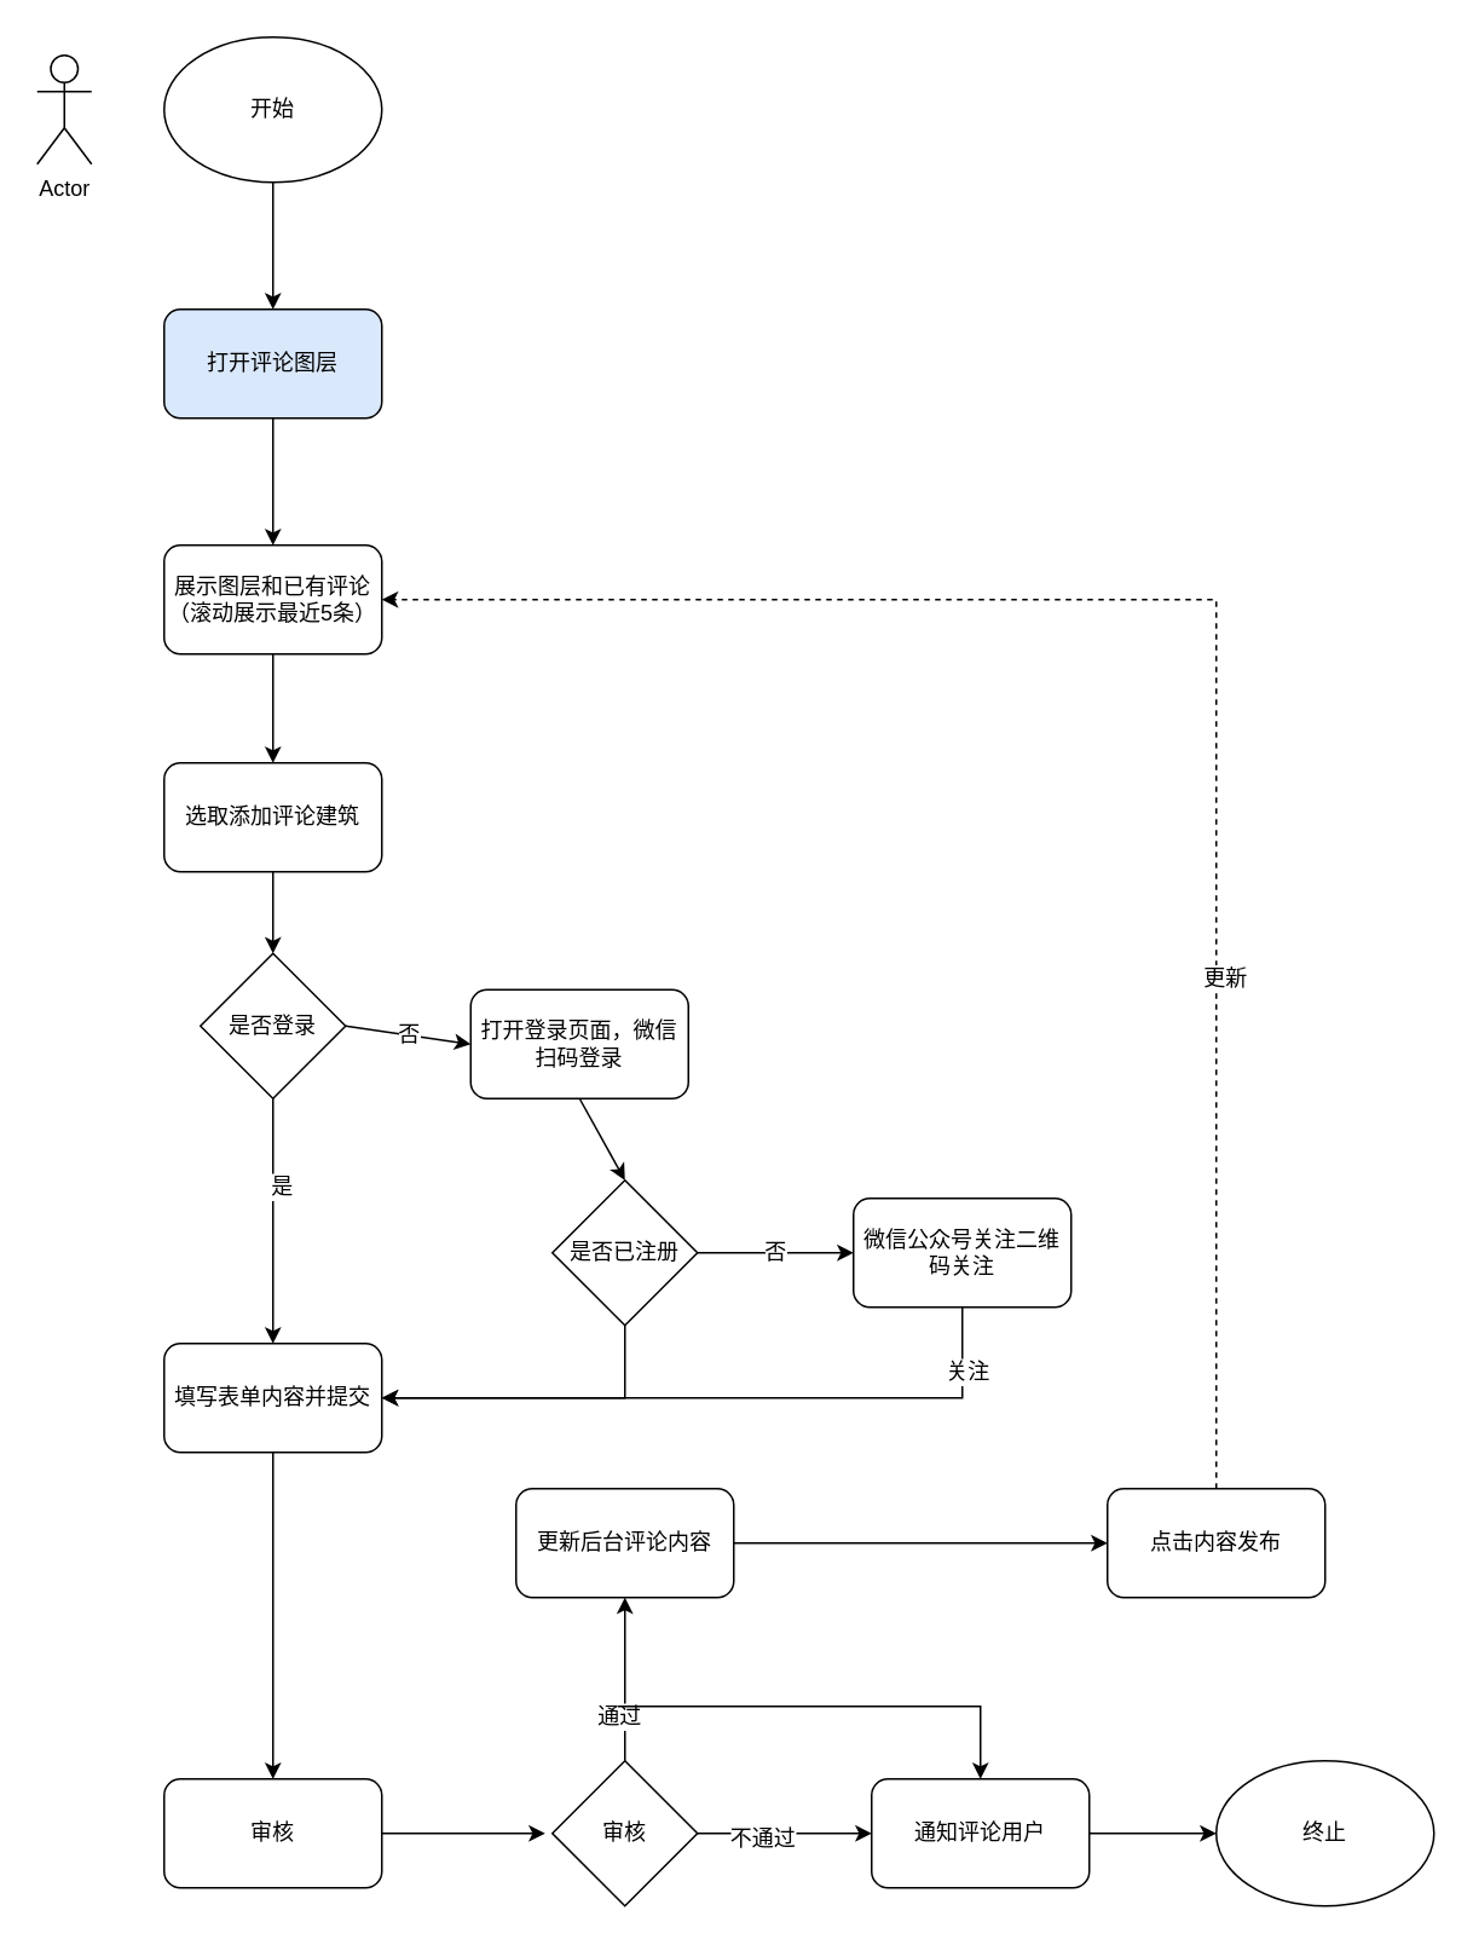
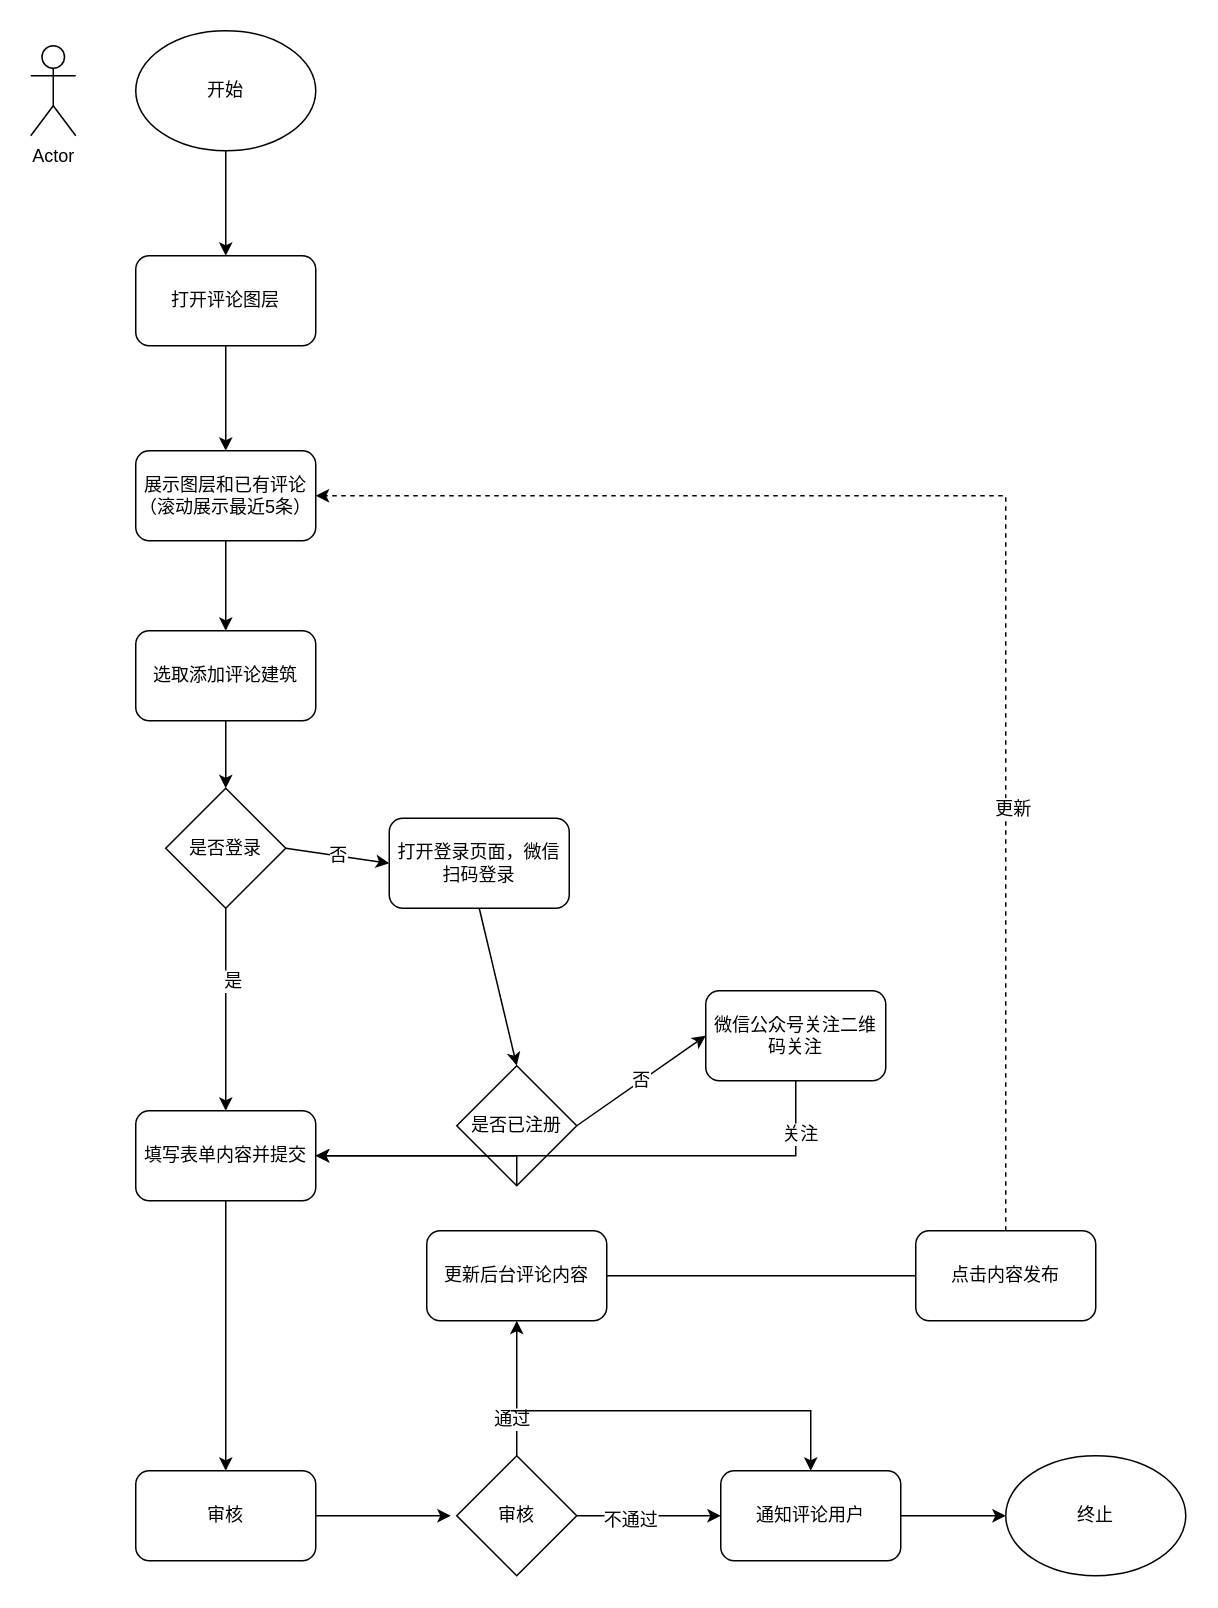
  <mxCell id="0" />
  <mxCell id="1" parent="0" />
  <mxCell id="2" value="开始" style="ellipse;whiteSpace=wrap;html=1;fontSize=12;" vertex="1" parent="1"><mxGeometry x="90" y="20" width="120" height="80" as="geometry" /></mxCell>
- <mxCell id="3" value="打开评论图层" style="rounded=1;whiteSpace=wrap;html=1;fontSize=12;fillColor=#dae8fc;" vertex="1" parent="1"><mxGeometry x="90" y="170" width="120" height="60" as="geometry" /></mxCell>
+ <mxCell id="3" value="打开评论图层" style="rounded=1;whiteSpace=wrap;html=1;fontSize=12;" vertex="1" parent="1"><mxGeometry x="90" y="170" width="120" height="60" as="geometry" /></mxCell>
  <mxCell id="4" value="Actor" style="shape=umlActor;verticalLabelPosition=bottom;verticalAlign=top;html=1;outlineConnect=0;fontSize=12;" vertex="1" parent="1"><mxGeometry x="20" y="30" width="30" height="60" as="geometry" /></mxCell>
  <mxCell id="5" value="" style="endArrow=classic;html=1;rounded=0;exitX=0.5;exitY=1;exitDx=0;exitDy=0;entryX=0.5;entryY=0;entryDx=0;entryDy=0;fontSize=12;" edge="1" parent="1" source="2" target="3"><mxGeometry width="50" height="50" relative="1" as="geometry"><mxPoint x="300" y="370" as="sourcePoint" /><mxPoint x="350" y="320" as="targetPoint" /></mxGeometry></mxCell>
  <mxCell id="6" value="是否登录" style="rhombus;whiteSpace=wrap;html=1;fontSize=12;" vertex="1" parent="1"><mxGeometry x="110" y="525" width="80" height="80" as="geometry" /></mxCell>
  <mxCell id="7" value="" style="endArrow=classic;html=1;rounded=0;exitX=0.5;exitY=1;exitDx=0;exitDy=0;entryX=0.5;entryY=0;entryDx=0;entryDy=0;fontSize=12;" edge="1" parent="1" source="6" target="16"><mxGeometry width="50" height="50" relative="1" as="geometry"><mxPoint x="380" y="380" as="sourcePoint" /><mxPoint x="150" y="690" as="targetPoint" /></mxGeometry></mxCell>
  <mxCell id="8" value="是" style="edgeLabel;html=1;align=center;verticalAlign=middle;resizable=0;points=[];fontSize=12;" vertex="1" connectable="0" parent="7"><mxGeometry x="-0.286" y="4" relative="1" as="geometry"><mxPoint as="offset" /></mxGeometry></mxCell>
  <mxCell id="9" value="" style="endArrow=classic;html=1;rounded=0;exitX=0.5;exitY=1;exitDx=0;exitDy=0;entryX=0.5;entryY=0;entryDx=0;entryDy=0;fontSize=12;" edge="1" parent="1" source="3" target="32"><mxGeometry width="50" height="50" relative="1" as="geometry"><mxPoint x="360" y="350" as="sourcePoint" /><mxPoint x="410" y="300" as="targetPoint" /></mxGeometry></mxCell>
  <mxCell id="10" value="否" style="endArrow=classic;html=1;rounded=0;exitX=1;exitY=0.5;exitDx=0;exitDy=0;fontSize=12;entryX=0;entryY=0.5;entryDx=0;entryDy=0;" edge="1" parent="1" source="6" target="11"><mxGeometry width="50" height="50" relative="1" as="geometry"><mxPoint x="220" y="360" as="sourcePoint" /><mxPoint x="290" y="510" as="targetPoint" /></mxGeometry></mxCell>
  <mxCell id="11" value="打开登录页面，微信扫码登录" style="rounded=1;whiteSpace=wrap;html=1;fontSize=12;" vertex="1" parent="1"><mxGeometry x="259" y="545" width="120" height="60" as="geometry" /></mxCell>
  <mxCell id="12" value="微信公众号关注二维码关注" style="rounded=1;whiteSpace=wrap;html=1;fontSize=12;" vertex="1" parent="1"><mxGeometry x="470" y="660" width="120" height="60" as="geometry" /></mxCell>
- <mxCell id="13" value="是否已注册" style="rhombus;whiteSpace=wrap;html=1;fontSize=12;" vertex="1" parent="1"><mxGeometry x="304" y="650" width="80" height="80" as="geometry" /></mxCell>
+ <mxCell id="13" value="是否已注册" style="rhombus;whiteSpace=wrap;html=1;fontSize=12;" vertex="1" parent="1"><mxGeometry x="304" y="710" width="80" height="80" as="geometry" /></mxCell>
  <mxCell id="14" value="" style="endArrow=classic;html=1;rounded=0;exitX=0.5;exitY=1;exitDx=0;exitDy=0;entryX=0.5;entryY=0;entryDx=0;entryDy=0;fontSize=12;" edge="1" parent="1" source="11" target="13"><mxGeometry width="50" height="50" relative="1" as="geometry"><mxPoint x="480" y="410" as="sourcePoint" /><mxPoint x="530" y="360" as="targetPoint" /></mxGeometry></mxCell>
  <mxCell id="15" value="否" style="endArrow=classic;html=1;rounded=0;exitX=1;exitY=0.5;exitDx=0;exitDy=0;fontSize=12;entryX=0;entryY=0.5;entryDx=0;entryDy=0;" edge="1" parent="1" source="13" target="12"><mxGeometry width="50" height="50" relative="1" as="geometry"><mxPoint x="420" y="500" as="sourcePoint" /><mxPoint x="450" y="450" as="targetPoint" /></mxGeometry></mxCell>
  <mxCell id="16" value="填写表单内容并提交" style="rounded=1;whiteSpace=wrap;html=1;fontSize=12;" vertex="1" parent="1"><mxGeometry x="90" y="740" width="120" height="60" as="geometry" /></mxCell>
  <mxCell id="17" value="审核" style="rounded=1;whiteSpace=wrap;html=1;fontSize=12;" vertex="1" parent="1"><mxGeometry x="90" y="980" width="120" height="60" as="geometry" /></mxCell>
  <mxCell id="18" value="" style="endArrow=classic;html=1;rounded=0;exitX=0.5;exitY=1;exitDx=0;exitDy=0;entryX=0.5;entryY=0;entryDx=0;entryDy=0;fontSize=12;" edge="1" parent="1" source="16" target="17"><mxGeometry width="50" height="50" relative="1" as="geometry"><mxPoint x="140" y="940" as="sourcePoint" /><mxPoint x="190" y="890" as="targetPoint" /></mxGeometry></mxCell>
  <mxCell id="19" value="审核" style="rhombus;whiteSpace=wrap;html=1;fontSize=12;" vertex="1" parent="1"><mxGeometry x="304" y="970" width="80" height="80" as="geometry" /></mxCell>
  <mxCell id="20" value="更新后台评论内容" style="rounded=1;whiteSpace=wrap;html=1;fontSize=12;" vertex="1" parent="1"><mxGeometry x="284" y="820" width="120" height="60" as="geometry" /></mxCell>
  <mxCell id="21" value="通知评论用户" style="rounded=1;whiteSpace=wrap;html=1;fontSize=12;" vertex="1" parent="1"><mxGeometry x="480" y="980" width="120" height="60" as="geometry" /></mxCell>
  <mxCell id="22" value="终止" style="ellipse;whiteSpace=wrap;html=1;fontSize=12;" vertex="1" parent="1"><mxGeometry x="670" y="970" width="120" height="80" as="geometry" /></mxCell>
  <mxCell id="23" value="" style="endArrow=classic;html=1;rounded=0;exitX=1;exitY=0.5;exitDx=0;exitDy=0;fontSize=12;" edge="1" parent="1" source="17"><mxGeometry width="50" height="50" relative="1" as="geometry"><mxPoint x="310" y="740" as="sourcePoint" /><mxPoint x="300" y="1010" as="targetPoint" /></mxGeometry></mxCell>
  <mxCell id="24" value="" style="endArrow=classic;html=1;rounded=0;exitX=1;exitY=0.5;exitDx=0;exitDy=0;entryX=0;entryY=0.5;entryDx=0;entryDy=0;fontSize=12;" edge="1" parent="1" source="19" target="21"><mxGeometry width="50" height="50" relative="1" as="geometry"><mxPoint x="390" y="1030" as="sourcePoint" /><mxPoint x="440" y="980" as="targetPoint" /></mxGeometry></mxCell>
  <mxCell id="25" value="不通过" style="edgeLabel;html=1;align=center;verticalAlign=middle;resizable=0;points=[];fontSize=12;" vertex="1" connectable="0" parent="24"><mxGeometry x="-0.271" y="-2" relative="1" as="geometry"><mxPoint as="offset" /></mxGeometry></mxCell>
  <mxCell id="26" value="" style="endArrow=classic;html=1;rounded=0;exitX=0.5;exitY=0;exitDx=0;exitDy=0;entryX=0.5;entryY=1;entryDx=0;entryDy=0;fontSize=12;" edge="1" parent="1" source="19" target="20"><mxGeometry width="50" height="50" relative="1" as="geometry"><mxPoint x="470" y="910" as="sourcePoint" /><mxPoint x="520" y="860" as="targetPoint" /></mxGeometry></mxCell>
  <mxCell id="27" value="通过" style="edgeLabel;html=1;align=center;verticalAlign=middle;resizable=0;points=[];fontSize=12;" vertex="1" connectable="0" parent="26"><mxGeometry x="-0.444" y="4" relative="1" as="geometry"><mxPoint as="offset" /></mxGeometry></mxCell>
  <mxCell id="28" value="点击内容发布" style="rounded=1;whiteSpace=wrap;html=1;fontSize=12;" vertex="1" parent="1"><mxGeometry x="610" y="820" width="120" height="60" as="geometry" /></mxCell>
- <mxCell id="29" value="" style="endArrow=classic;html=1;rounded=0;exitX=1;exitY=0.5;exitDx=0;exitDy=0;entryX=0;entryY=0.5;entryDx=0;entryDy=0;fontSize=12;" edge="1" parent="1" source="20" target="28"><mxGeometry width="50" height="50" relative="1" as="geometry"><mxPoint x="570" y="800" as="sourcePoint" /><mxPoint x="620" y="750" as="targetPoint" /></mxGeometry></mxCell>
+ <mxCell id="29" value="" style="endArrow=none;html=1;rounded=0;exitX=1;exitY=0.5;exitDx=0;exitDy=0;entryX=0;entryY=0.5;entryDx=0;entryDy=0;fontSize=12;" edge="1" parent="1" source="20" target="28"><mxGeometry width="50" height="50" relative="1" as="geometry"><mxPoint x="570" y="800" as="sourcePoint" /><mxPoint x="620" y="750" as="targetPoint" /></mxGeometry></mxCell>
  <mxCell id="30" value="" style="endArrow=classic;html=1;rounded=0;exitX=1;exitY=0.5;exitDx=0;exitDy=0;entryX=0;entryY=0.5;entryDx=0;entryDy=0;fontSize=12;" edge="1" parent="1" source="21" target="22"><mxGeometry width="50" height="50" relative="1" as="geometry"><mxPoint x="690" y="930" as="sourcePoint" /><mxPoint x="740" y="880" as="targetPoint" /></mxGeometry></mxCell>
  <mxCell id="31" value="" style="edgeStyle=segmentEdgeStyle;endArrow=classic;html=1;rounded=0;entryX=0.5;entryY=0;entryDx=0;entryDy=0;fontSize=12;" edge="1" parent="1" target="21"><mxGeometry width="50" height="50" relative="1" as="geometry"><mxPoint x="340" y="940" as="sourcePoint" /><mxPoint x="550" y="970" as="targetPoint" /></mxGeometry></mxCell>
  <mxCell id="32" value="展示图层和已有评论（滚动展示最近5条）" style="rounded=1;whiteSpace=wrap;html=1;fontSize=12;" vertex="1" parent="1"><mxGeometry x="90" y="300" width="120" height="60" as="geometry" /></mxCell>
  <mxCell id="33" value="" style="endArrow=classic;html=1;rounded=0;fontSize=12;exitX=0.5;exitY=1;exitDx=0;exitDy=0;" edge="1" parent="1" source="32"><mxGeometry width="50" height="50" relative="1" as="geometry"><mxPoint x="-20" y="530" as="sourcePoint" /><mxPoint x="150" y="420" as="targetPoint" /></mxGeometry></mxCell>
  <mxCell id="34" value="选取添加评论建筑" style="rounded=1;whiteSpace=wrap;html=1;fontSize=12;" vertex="1" parent="1"><mxGeometry x="90" y="420" width="120" height="60" as="geometry" /></mxCell>
  <mxCell id="35" value="" style="endArrow=classic;html=1;rounded=0;fontSize=12;exitX=0.5;exitY=1;exitDx=0;exitDy=0;entryX=0.5;entryY=0;entryDx=0;entryDy=0;" edge="1" parent="1" source="34" target="6"><mxGeometry width="50" height="50" relative="1" as="geometry"><mxPoint x="300" y="650" as="sourcePoint" /><mxPoint x="350" y="600" as="targetPoint" /></mxGeometry></mxCell>
  <mxCell id="36" value="" style="edgeStyle=elbowEdgeStyle;elbow=vertical;endArrow=classic;html=1;rounded=0;fontSize=12;exitX=0.5;exitY=1;exitDx=0;exitDy=0;entryX=1;entryY=0.5;entryDx=0;entryDy=0;" edge="1" parent="1" source="13" target="16"><mxGeometry width="50" height="50" relative="1" as="geometry"><mxPoint x="490" y="790" as="sourcePoint" /><mxPoint x="540" y="740" as="targetPoint" /><Array as="points"><mxPoint x="280" y="770" /></Array></mxGeometry></mxCell>
  <mxCell id="37" value="" style="edgeStyle=elbowEdgeStyle;elbow=vertical;endArrow=classic;html=1;rounded=0;fontSize=12;exitX=0.5;exitY=1;exitDx=0;exitDy=0;entryX=1;entryY=0.5;entryDx=0;entryDy=0;" edge="1" parent="1" source="12" target="16"><mxGeometry width="50" height="50" relative="1" as="geometry"><mxPoint x="630" y="720" as="sourcePoint" /><mxPoint x="680" y="670" as="targetPoint" /><Array as="points"><mxPoint x="370" y="770" /></Array></mxGeometry></mxCell>
  <mxCell id="38" value="关注" style="edgeLabel;html=1;align=center;verticalAlign=middle;resizable=0;points=[];fontSize=12;" vertex="1" connectable="0" parent="37"><mxGeometry x="-0.811" y="2" relative="1" as="geometry"><mxPoint as="offset" /></mxGeometry></mxCell>
  <mxCell id="39" value="" style="edgeStyle=segmentEdgeStyle;endArrow=classic;html=1;rounded=0;fontSize=12;exitX=0.5;exitY=0;exitDx=0;exitDy=0;entryX=1;entryY=0.5;entryDx=0;entryDy=0;dashed=1;" edge="1" parent="1" source="28" target="32"><mxGeometry width="50" height="50" relative="1" as="geometry"><mxPoint x="690" y="780" as="sourcePoint" /><mxPoint x="570" y="430" as="targetPoint" /><Array as="points"><mxPoint x="670" y="330" /></Array></mxGeometry></mxCell>
  <mxCell id="40" value="更新" style="edgeLabel;html=1;align=center;verticalAlign=middle;resizable=0;points=[];fontSize=12;" vertex="1" connectable="0" parent="39"><mxGeometry x="-0.407" y="-4" relative="1" as="geometry"><mxPoint as="offset" /></mxGeometry></mxCell>
